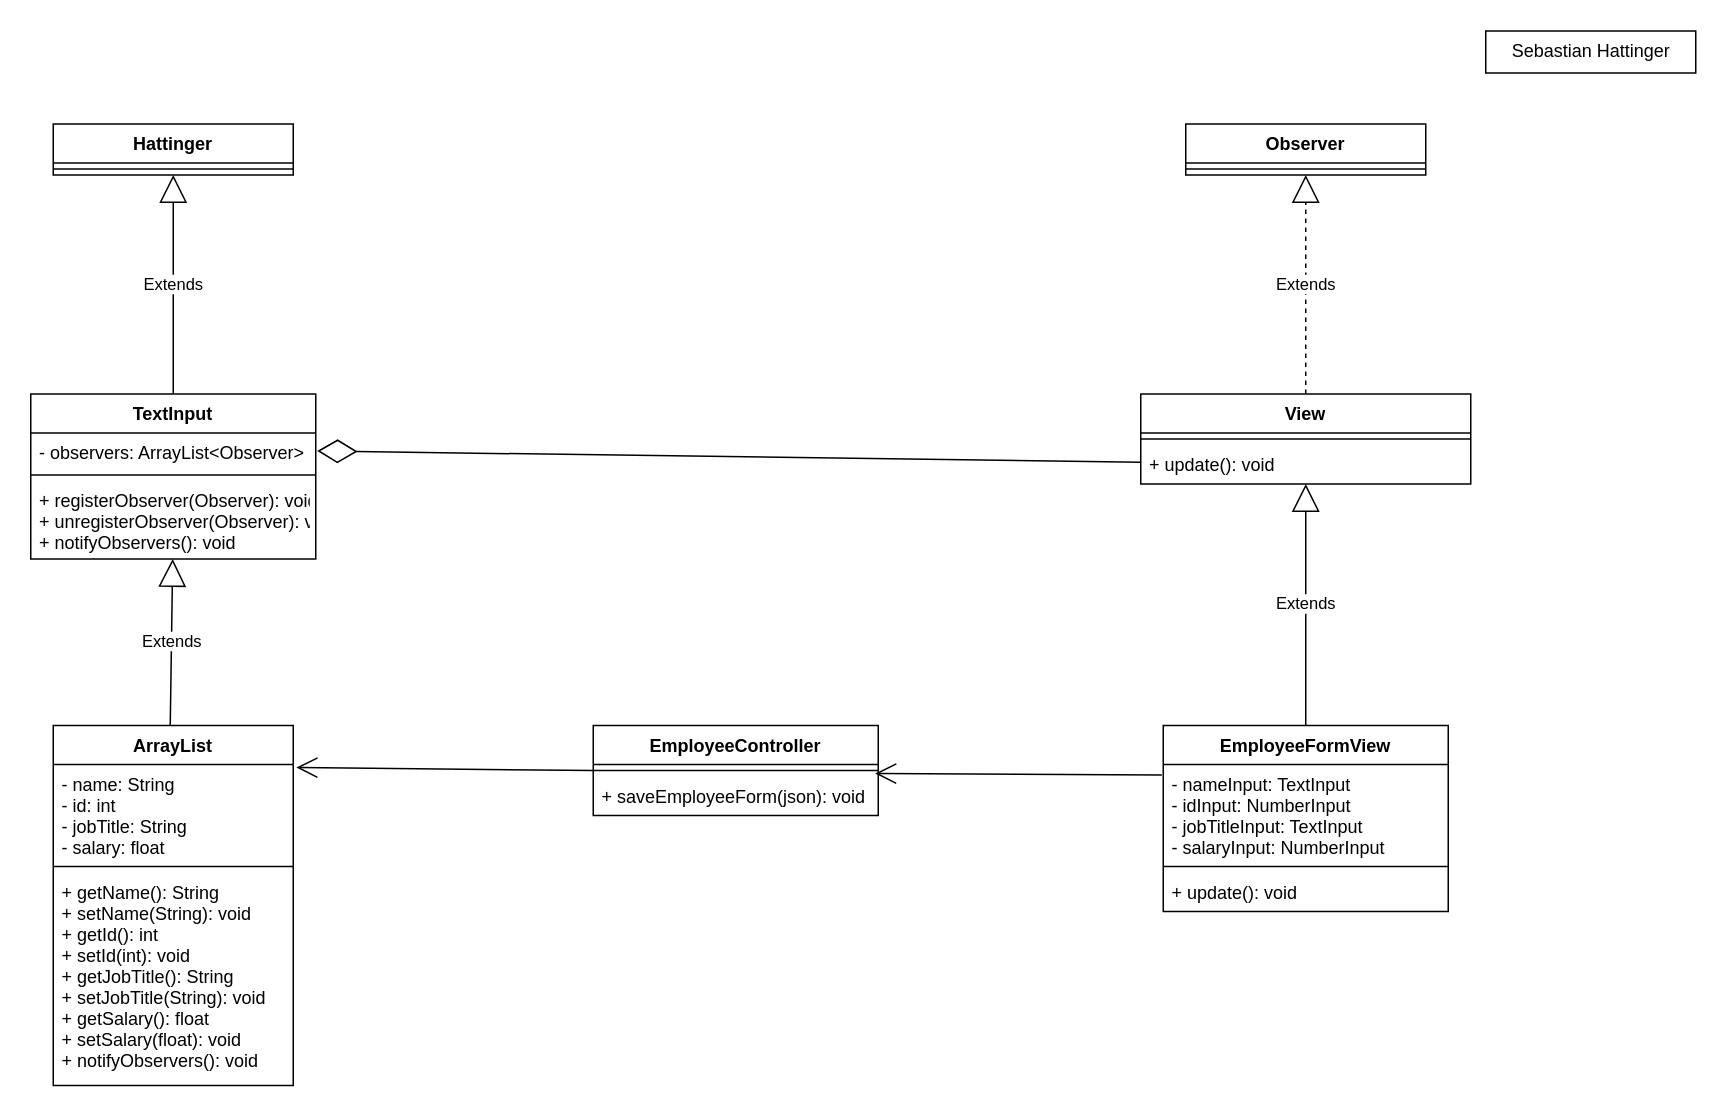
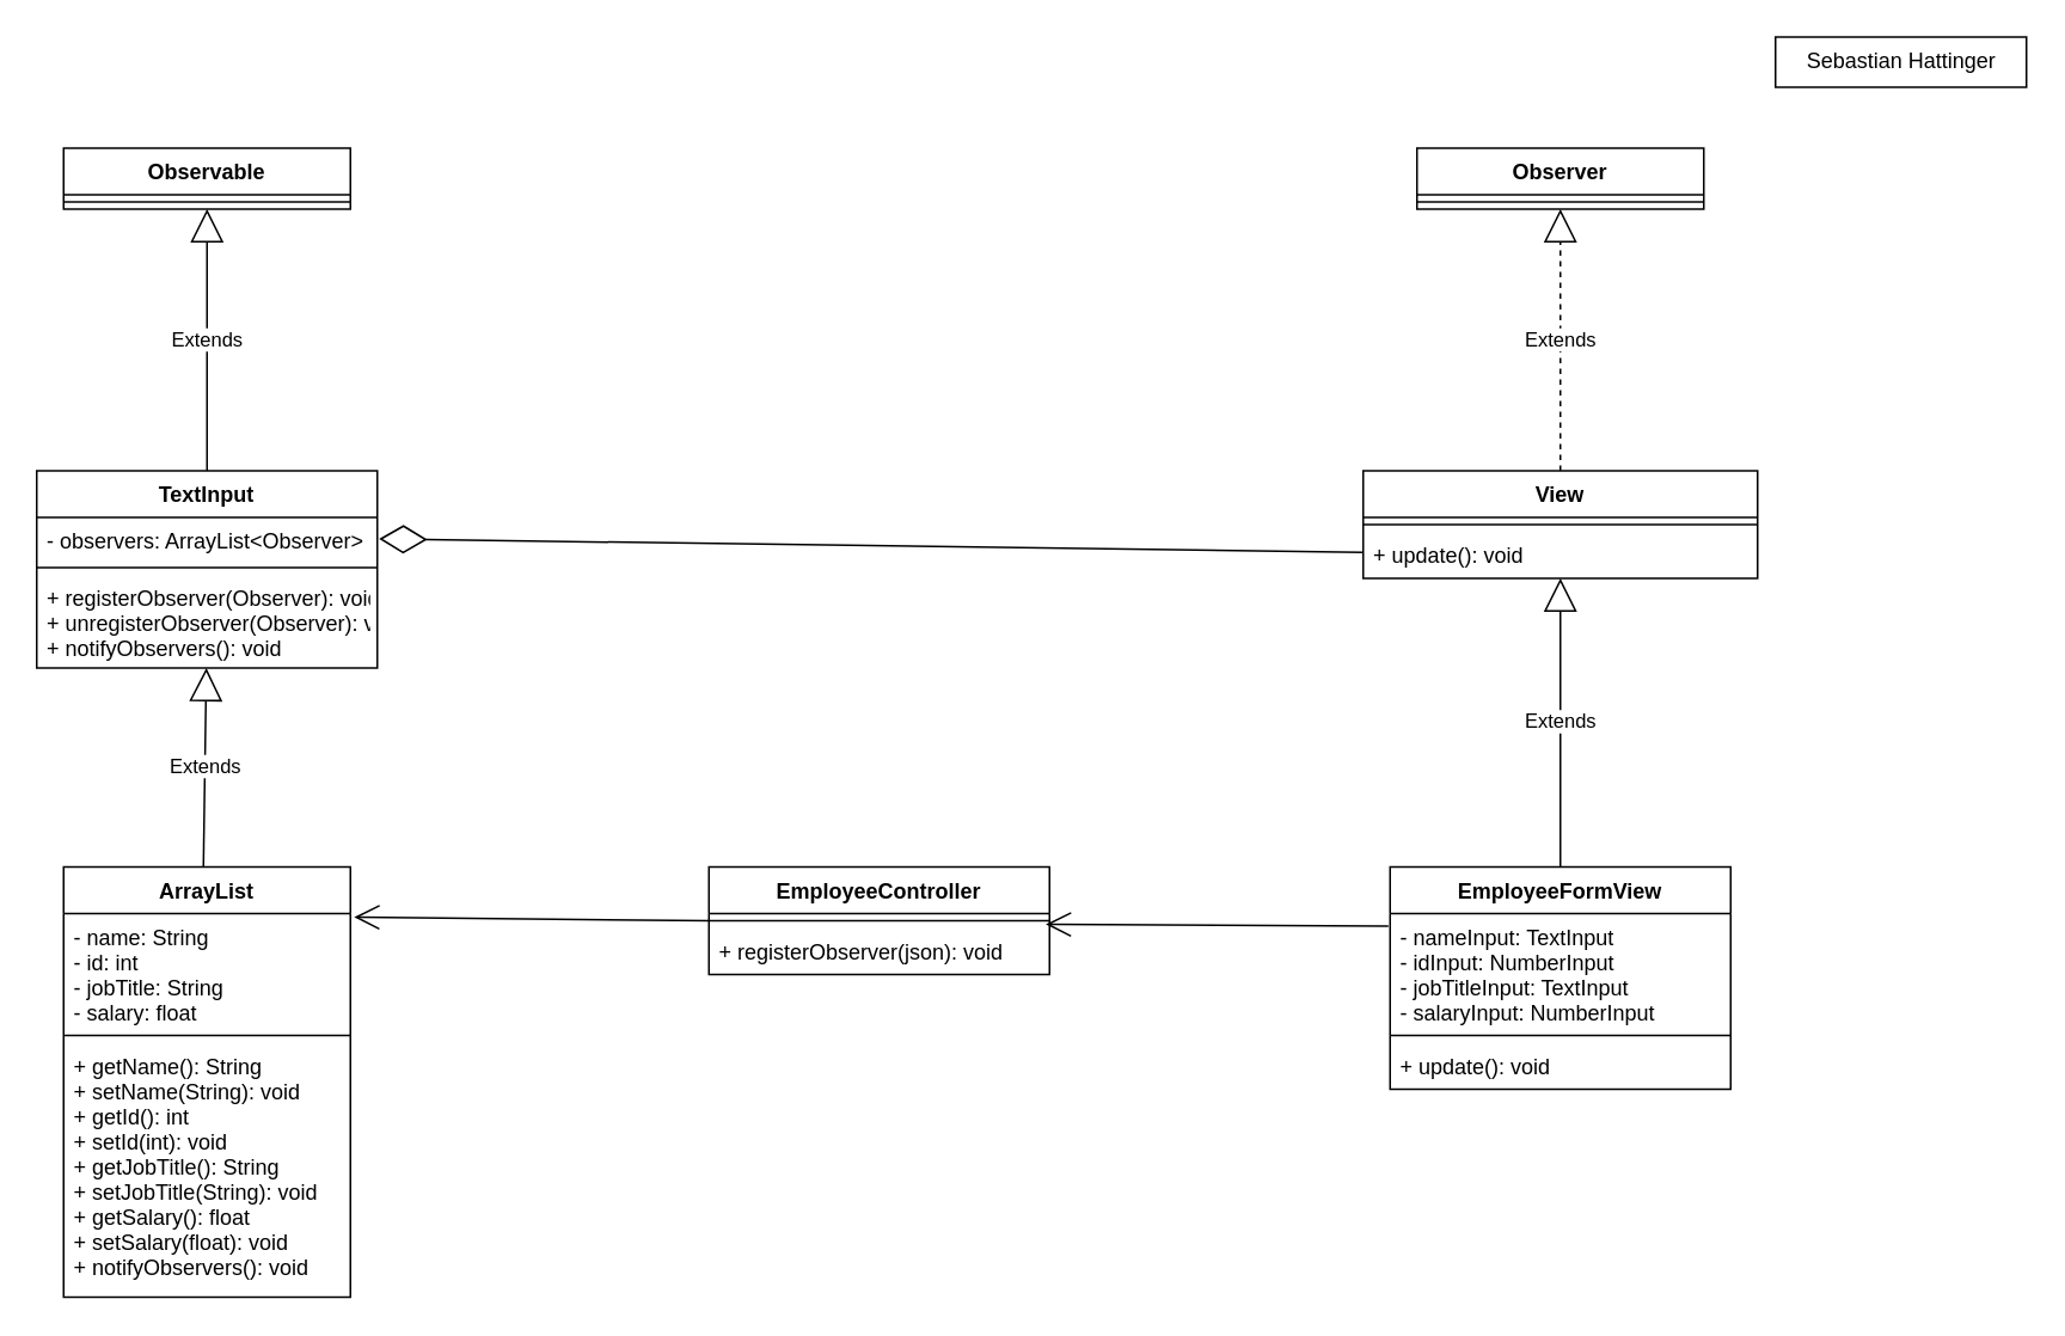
  <mxCell id="0" />
  <mxCell id="1" parent="0" />
  <mxCell id="2" value="Extends" style="endArrow=block;endSize=16;endFill=0;html=1;exitX=0.5;exitY=0;exitDx=0;exitDy=0;" edge="1" parent="1" source="17" target="25"><mxGeometry width="160" relative="1" as="geometry"><mxPoint x="575" y="492" as="sourcePoint" /><mxPoint x="565" y="202" as="targetPoint" /></mxGeometry></mxCell>
  <mxCell id="3" value="Extends" style="endArrow=block;endSize=16;endFill=0;html=1;" edge="1" parent="1" target="16"><mxGeometry width="160" relative="1" as="geometry"><mxPoint x="113" y="483" as="sourcePoint" /><mxPoint x="113.02" y="381.024" as="targetPoint" /></mxGeometry></mxCell>
  <mxCell id="4" value="Extends" style="endArrow=block;endSize=16;endFill=0;html=1;exitX=0.5;exitY=0;exitDx=0;exitDy=0;entryX=0.5;entryY=1;entryDx=0;entryDy=0;" edge="1" parent="1" target="7"><mxGeometry width="160" relative="1" as="geometry"><mxPoint x="115" y="262" as="sourcePoint" /><mxPoint x="115" y="172" as="targetPoint" /></mxGeometry></mxCell>
  <mxCell id="5" value="Extends" style="endArrow=block;endSize=16;endFill=0;html=1;exitX=0.5;exitY=0;exitDx=0;exitDy=0;entryX=0.5;entryY=1;entryDx=0;entryDy=0;dashed=1;" edge="1" parent="1" source="23" target="21"><mxGeometry width="160" relative="1" as="geometry"><mxPoint x="134.786" y="622" as="sourcePoint" /><mxPoint x="575" y="172" as="targetPoint" /></mxGeometry></mxCell>
  <mxCell id="6" value="Sebastian Hattinger" style="html=1;" vertex="1" parent="1"><mxGeometry x="990" y="20" width="140" height="28" as="geometry" /></mxCell>
- <mxCell id="7" value="Hattinger" style="swimlane;fontStyle=1;align=center;verticalAlign=top;childLayout=stackLayout;horizontal=1;startSize=26;horizontalStack=0;resizeParent=1;resizeParentMax=0;resizeLast=0;collapsible=1;marginBottom=0;" vertex="1" parent="1"><mxGeometry x="35" y="82" width="160" height="34" as="geometry" /></mxCell>
+ <mxCell id="7" value="Observable" style="swimlane;fontStyle=1;align=center;verticalAlign=top;childLayout=stackLayout;horizontal=1;startSize=26;horizontalStack=0;resizeParent=1;resizeParentMax=0;resizeLast=0;collapsible=1;marginBottom=0;" vertex="1" parent="1"><mxGeometry x="35" y="82" width="160" height="34" as="geometry" /></mxCell>
  <mxCell id="8" value="" style="line;strokeWidth=1;fillColor=none;align=left;verticalAlign=middle;spacingTop=-1;spacingLeft=3;spacingRight=3;rotatable=0;labelPosition=right;points=[];portConstraint=eastwest;" vertex="1" parent="7"><mxGeometry y="26" width="160" height="8" as="geometry" /></mxCell>
  <mxCell id="9" value="ArrayList" style="swimlane;fontStyle=1;align=center;verticalAlign=top;childLayout=stackLayout;horizontal=1;startSize=26;horizontalStack=0;resizeParent=1;resizeParentMax=0;resizeLast=0;collapsible=1;marginBottom=0;" vertex="1" parent="1"><mxGeometry x="35" y="483" width="160" height="240" as="geometry" /></mxCell>
  <mxCell id="10" value="- name: String&#10;- id: int&#10;- jobTitle: String&#10;- salary: float" style="text;strokeColor=none;fillColor=none;align=left;verticalAlign=top;spacingLeft=4;spacingRight=4;overflow=hidden;rotatable=0;points=[[0,0.5],[1,0.5]];portConstraint=eastwest;" vertex="1" parent="9"><mxGeometry y="26" width="160" height="64" as="geometry" /></mxCell>
  <mxCell id="11" value="" style="line;strokeWidth=1;fillColor=none;align=left;verticalAlign=middle;spacingTop=-1;spacingLeft=3;spacingRight=3;rotatable=0;labelPosition=right;points=[];portConstraint=eastwest;" vertex="1" parent="9"><mxGeometry y="90" width="160" height="8" as="geometry" /></mxCell>
  <mxCell id="12" value="+ getName(): String&#10;+ setName(String): void&#10;+ getId(): int&#10;+ setId(int): void&#10;+ getJobTitle(): String&#10;+ setJobTitle(String): void&#10;+ getSalary(): float&#10;+ setSalary(float): void&#10;+ notifyObservers(): void" style="text;strokeColor=none;fillColor=none;align=left;verticalAlign=top;spacingLeft=4;spacingRight=4;overflow=hidden;rotatable=0;points=[[0,0.5],[1,0.5]];portConstraint=eastwest;" vertex="1" parent="9"><mxGeometry y="98" width="160" height="142" as="geometry" /></mxCell>
  <mxCell id="13" value="TextInput" style="swimlane;fontStyle=1;align=center;verticalAlign=top;childLayout=stackLayout;horizontal=1;startSize=26;horizontalStack=0;resizeParent=1;resizeParentMax=0;resizeLast=0;collapsible=1;marginBottom=0;" vertex="1" parent="1"><mxGeometry x="20" y="262" width="190" height="110" as="geometry" /></mxCell>
  <mxCell id="14" value="- observers: ArrayList&lt;Observer&gt;" style="text;strokeColor=none;fillColor=none;align=left;verticalAlign=top;spacingLeft=4;spacingRight=4;overflow=hidden;rotatable=0;points=[[0,0.5],[1,0.5]];portConstraint=eastwest;" vertex="1" parent="13"><mxGeometry y="26" width="190" height="24" as="geometry" /></mxCell>
  <mxCell id="15" value="" style="line;strokeWidth=1;fillColor=none;align=left;verticalAlign=middle;spacingTop=-1;spacingLeft=3;spacingRight=3;rotatable=0;labelPosition=right;points=[];portConstraint=eastwest;" vertex="1" parent="13"><mxGeometry y="50" width="190" height="8" as="geometry" /></mxCell>
  <mxCell id="16" value="+ registerObserver(Observer): void&#10;+ unregisterObserver(Observer): void&#10;+ notifyObservers(): void" style="text;strokeColor=none;fillColor=none;align=left;verticalAlign=top;spacingLeft=4;spacingRight=4;overflow=hidden;rotatable=0;points=[[0,0.5],[1,0.5]];portConstraint=eastwest;" vertex="1" parent="13"><mxGeometry y="58" width="190" height="52" as="geometry" /></mxCell>
  <mxCell id="17" value="EmployeeFormView" style="swimlane;fontStyle=1;align=center;verticalAlign=top;childLayout=stackLayout;horizontal=1;startSize=26;horizontalStack=0;resizeParent=1;resizeParentMax=0;resizeLast=0;collapsible=1;marginBottom=0;" vertex="1" parent="1"><mxGeometry x="775" y="483" width="190" height="124" as="geometry" /></mxCell>
  <mxCell id="18" value="- nameInput: TextInput&#10;- idInput: NumberInput&#10;- jobTitleInput: TextInput&#10;- salaryInput: NumberInput" style="text;strokeColor=none;fillColor=none;align=left;verticalAlign=top;spacingLeft=4;spacingRight=4;overflow=hidden;rotatable=0;points=[[0,0.5],[1,0.5]];portConstraint=eastwest;" vertex="1" parent="17"><mxGeometry y="26" width="190" height="64" as="geometry" /></mxCell>
  <mxCell id="19" value="" style="line;strokeWidth=1;fillColor=none;align=left;verticalAlign=middle;spacingTop=-1;spacingLeft=3;spacingRight=3;rotatable=0;labelPosition=right;points=[];portConstraint=eastwest;" vertex="1" parent="17"><mxGeometry y="90" width="190" height="8" as="geometry" /></mxCell>
  <mxCell id="20" value="+ update(): void" style="text;strokeColor=none;fillColor=none;align=left;verticalAlign=top;spacingLeft=4;spacingRight=4;overflow=hidden;rotatable=0;points=[[0,0.5],[1,0.5]];portConstraint=eastwest;" vertex="1" parent="17"><mxGeometry y="98" width="190" height="26" as="geometry" /></mxCell>
  <mxCell id="21" value="Observer" style="swimlane;fontStyle=1;align=center;verticalAlign=top;childLayout=stackLayout;horizontal=1;startSize=26;horizontalStack=0;resizeParent=1;resizeParentMax=0;resizeLast=0;collapsible=1;marginBottom=0;" vertex="1" parent="1"><mxGeometry x="790" y="82" width="160" height="34" as="geometry" /></mxCell>
  <mxCell id="22" value="" style="line;strokeWidth=1;fillColor=none;align=left;verticalAlign=middle;spacingTop=-1;spacingLeft=3;spacingRight=3;rotatable=0;labelPosition=right;points=[];portConstraint=eastwest;" vertex="1" parent="21"><mxGeometry y="26" width="160" height="8" as="geometry" /></mxCell>
  <mxCell id="23" value="View" style="swimlane;fontStyle=1;align=center;verticalAlign=top;childLayout=stackLayout;horizontal=1;startSize=26;horizontalStack=0;resizeParent=1;resizeParentMax=0;resizeLast=0;collapsible=1;marginBottom=0;" vertex="1" parent="1"><mxGeometry x="760" y="262" width="220" height="60" as="geometry" /></mxCell>
  <mxCell id="24" value="" style="line;strokeWidth=1;fillColor=none;align=left;verticalAlign=middle;spacingTop=-1;spacingLeft=3;spacingRight=3;rotatable=0;labelPosition=right;points=[];portConstraint=eastwest;" vertex="1" parent="23"><mxGeometry y="26" width="220" height="8" as="geometry" /></mxCell>
  <mxCell id="25" value="+ update(): void" style="text;strokeColor=none;fillColor=none;align=left;verticalAlign=top;spacingLeft=4;spacingRight=4;overflow=hidden;rotatable=0;points=[[0,0.5],[1,0.5]];portConstraint=eastwest;" vertex="1" parent="23"><mxGeometry y="34" width="220" height="26" as="geometry" /></mxCell>
  <mxCell id="26" value="EmployeeController" style="swimlane;fontStyle=1;align=center;verticalAlign=top;childLayout=stackLayout;horizontal=1;startSize=26;horizontalStack=0;resizeParent=1;resizeParentMax=0;resizeLast=0;collapsible=1;marginBottom=0;" vertex="1" parent="1"><mxGeometry x="395" y="483" width="190" height="60" as="geometry" /></mxCell>
  <mxCell id="27" value="" style="line;strokeWidth=1;fillColor=none;align=left;verticalAlign=middle;spacingTop=-1;spacingLeft=3;spacingRight=3;rotatable=0;labelPosition=right;points=[];portConstraint=eastwest;" vertex="1" parent="26"><mxGeometry y="26" width="190" height="8" as="geometry" /></mxCell>
- <mxCell id="28" value="+ saveEmployeeForm(json): void" style="text;strokeColor=none;fillColor=none;align=left;verticalAlign=top;spacingLeft=4;spacingRight=4;overflow=hidden;rotatable=0;points=[[0,0.5],[1,0.5]];portConstraint=eastwest;" vertex="1" parent="26"><mxGeometry y="34" width="190" height="26" as="geometry" /></mxCell>
+ <mxCell id="28" value="+ registerObserver(json): void" style="text;strokeColor=none;fillColor=none;align=left;verticalAlign=top;spacingLeft=4;spacingRight=4;overflow=hidden;rotatable=0;points=[[0,0.5],[1,0.5]];portConstraint=eastwest;" vertex="1" parent="26"><mxGeometry y="34" width="190" height="26" as="geometry" /></mxCell>
  <mxCell id="29" value="" style="endArrow=diamondThin;endFill=0;endSize=24;html=1;" edge="1" parent="1" source="25"><mxGeometry width="160" relative="1" as="geometry"><mxPoint x="525" y="763" as="sourcePoint" /><mxPoint x="211" y="300" as="targetPoint" /></mxGeometry></mxCell>
  <mxCell id="30" value="" style="endArrow=open;endFill=1;endSize=12;html=1;exitX=-0.005;exitY=0.109;exitDx=0;exitDy=0;exitPerimeter=0;entryX=0.989;entryY=-0.077;entryDx=0;entryDy=0;entryPerimeter=0;" edge="1" parent="1" source="18" target="28"><mxGeometry width="160" relative="1" as="geometry"><mxPoint x="555" y="433" as="sourcePoint" /><mxPoint x="715" y="433" as="targetPoint" /></mxGeometry></mxCell>
  <mxCell id="31" value="" style="endArrow=open;endFill=1;endSize=12;html=1;exitX=0;exitY=0.5;exitDx=0;exitDy=0;entryX=1.013;entryY=0.031;entryDx=0;entryDy=0;entryPerimeter=0;" edge="1" parent="1" source="26" target="10"><mxGeometry width="160" relative="1" as="geometry"><mxPoint x="782.91" y="517.016" as="sourcePoint" /><mxPoint x="595.95" y="515.98" as="targetPoint" /></mxGeometry></mxCell>
